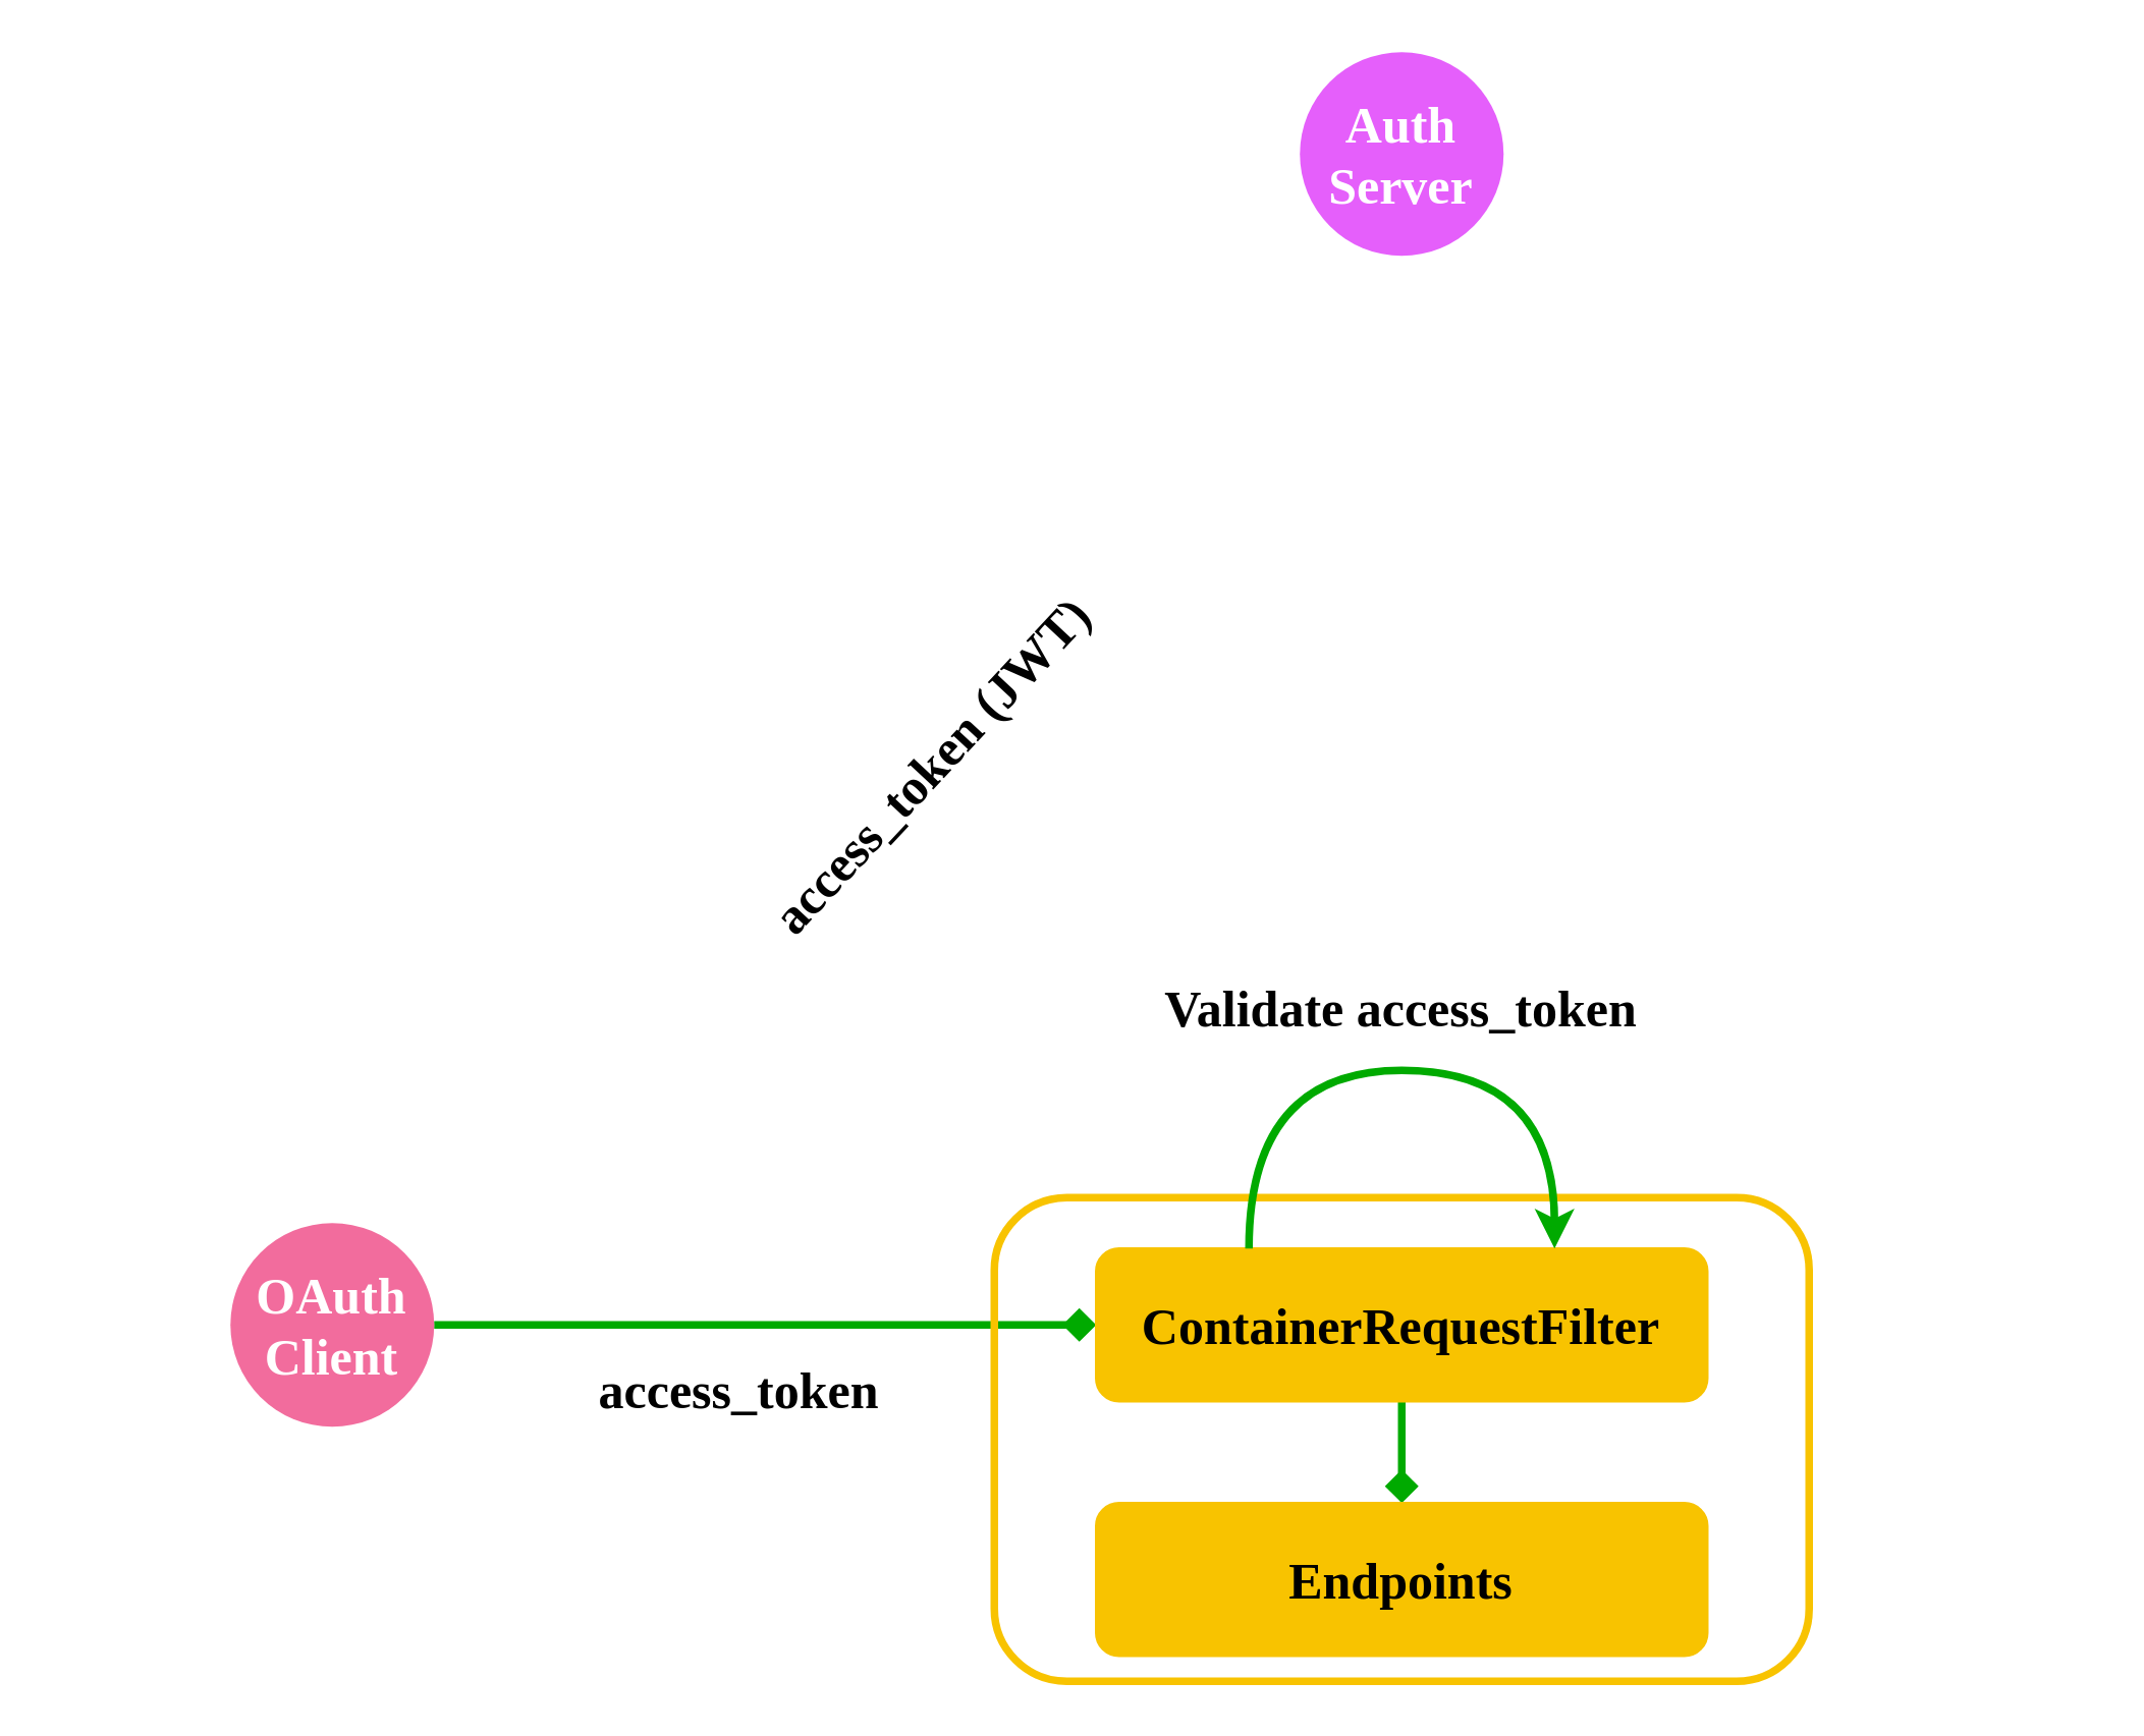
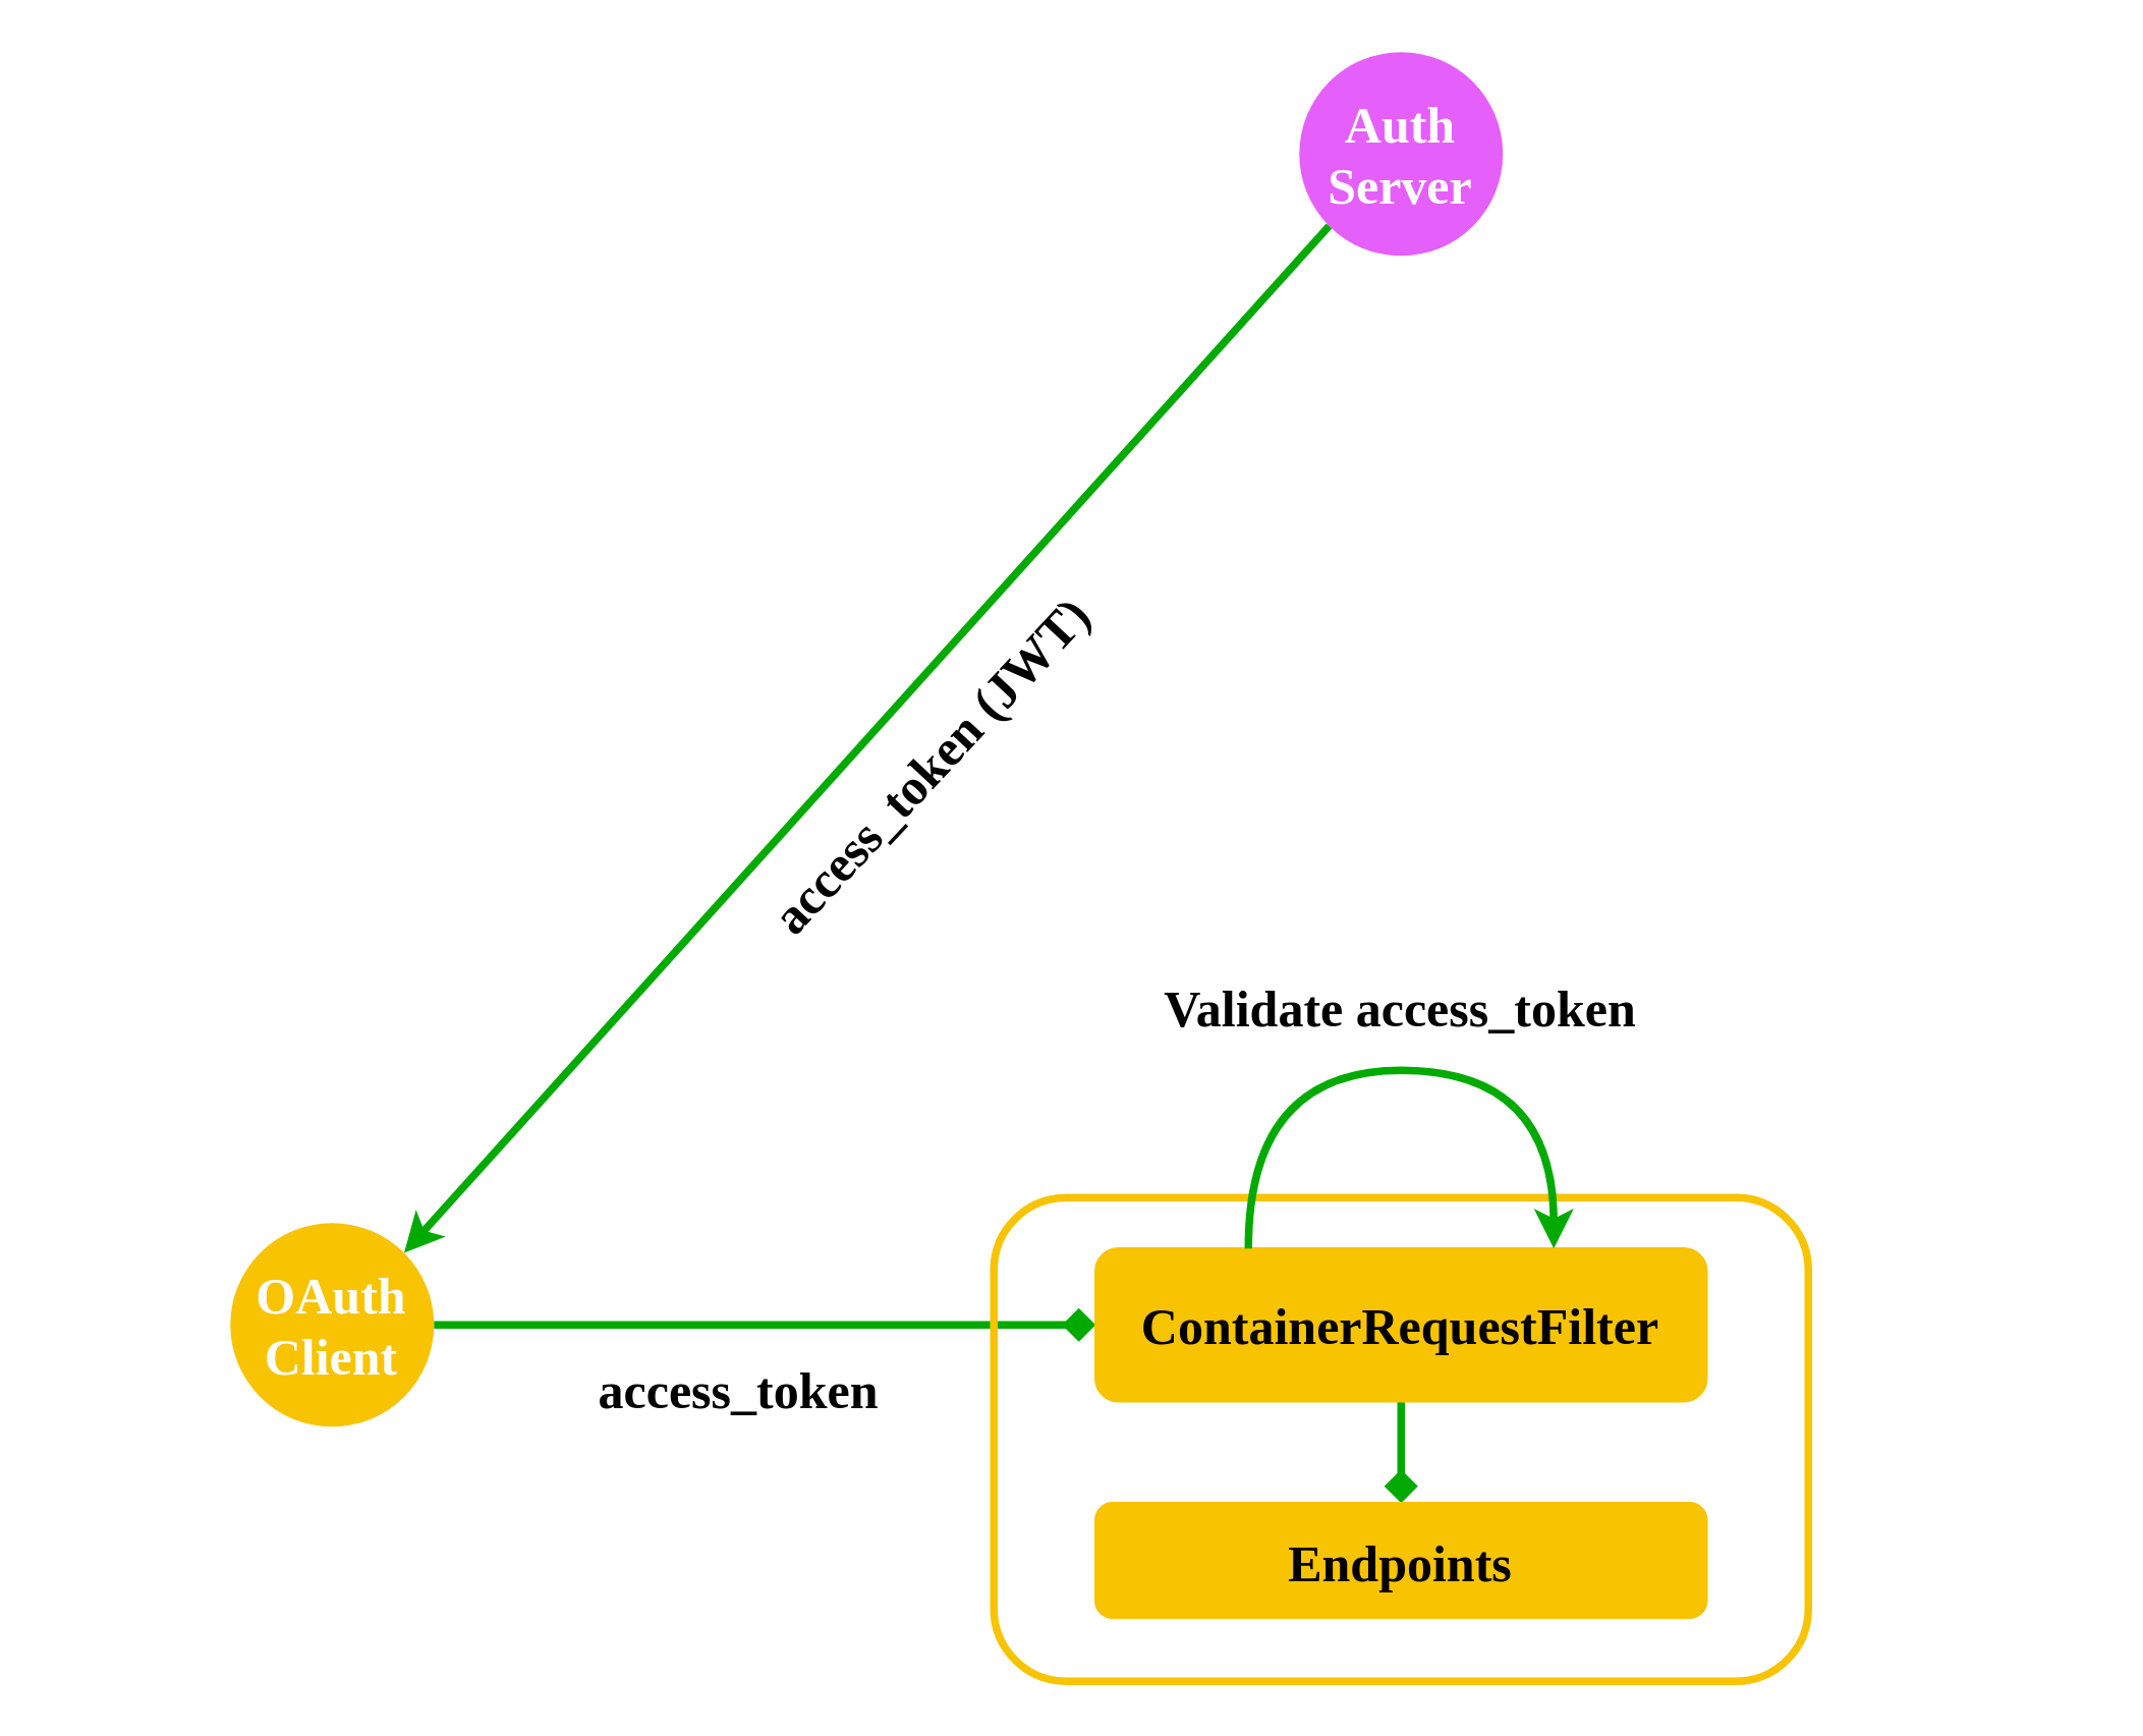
  <mxCell id="0" />
  <mxCell id="1" parent="0" />
  <mxCell id="2" style="edgeStyle=orthogonalEdgeStyle;rounded=0;orthogonalLoop=1;jettySize=auto;html=1;exitX=1;exitY=0.5;exitDx=0;exitDy=0;entryX=0;entryY=0.5;entryDx=0;entryDy=0;strokeWidth=3;strokeColor=#00AA00;fontStyle=1;endArrow=diamond;" parent="1" source="3" target="9" edge="1"><mxGeometry relative="1" as="geometry" /></mxCell>
- <mxCell id="3" value="&lt;font face=&quot;Ubuntu&quot; color=&quot;#ffffff&quot;&gt;&lt;span style=&quot;font-size: 20px;&quot;&gt;&lt;span&gt;OAuth&lt;br&gt;Client&lt;br&gt;&lt;/span&gt;&lt;/span&gt;&lt;/font&gt;" style="ellipse;whiteSpace=wrap;html=1;aspect=fixed;strokeColor=none;fillColor=#F26C9D;fontStyle=1" parent="1" vertex="1"><mxGeometry x="90" y="480" width="80" height="80" as="geometry" /></mxCell>
+ <mxCell id="3" value="&lt;font face=&quot;Ubuntu&quot; color=&quot;#ffffff&quot;&gt;&lt;span style=&quot;font-size: 20px;&quot;&gt;&lt;span&gt;OAuth&lt;br&gt;Client&lt;br&gt;&lt;/span&gt;&lt;/span&gt;&lt;/font&gt;" style="ellipse;whiteSpace=wrap;html=1;aspect=fixed;strokeColor=none;fillColor=#f8c300;fontStyle=1;" parent="1" vertex="1"><mxGeometry x="90" y="480" width="80" height="80" as="geometry" /></mxCell>
  <mxCell id="4" value="" style="rounded=1;whiteSpace=wrap;html=1;fillColor=none;strokeWidth=3;strokeColor=#F8C300;fontStyle=1" parent="1" vertex="1"><mxGeometry x="390" y="470" width="320" height="190" as="geometry" /></mxCell>
  <mxCell id="5" value="&lt;font face=&quot;Ubuntu&quot; color=&quot;#ffffff&quot;&gt;&lt;span style=&quot;font-size: 20px;&quot;&gt;&lt;span&gt;Auth&lt;br&gt;Server&lt;br&gt;&lt;/span&gt;&lt;/span&gt;&lt;/font&gt;" style="ellipse;whiteSpace=wrap;html=1;aspect=fixed;strokeColor=none;fillColor=#E55FFB;fontStyle=1" parent="1" vertex="1"><mxGeometry x="510" y="20" width="80" height="80" as="geometry" /></mxCell>
+ <mxCell id="6" style="rounded=0;orthogonalLoop=1;jettySize=auto;html=1;exitX=1;exitY=0;exitDx=0;exitDy=0;entryX=0;entryY=1;entryDx=0;entryDy=0;strokeWidth=3;startArrow=classic;startFill=1;strokeColor=#00aa00;endArrow=none;endFill=0;fontStyle=1" parent="1" edge="1" target="5" source="3"><mxGeometry relative="1" as="geometry"><mxPoint x="161.76" y="497.6" as="sourcePoint" /><mxPoint x="531.76" y="96.16" as="targetPoint" /></mxGeometry></mxCell>
  <mxCell id="7" value="access_token (JWT)" style="text;html=1;strokeColor=none;fillColor=none;align=center;verticalAlign=middle;whiteSpace=wrap;rounded=0;rotation=313;fontFamily=Ubuntu;fontStyle=1;fontSize=20;" parent="1" vertex="1"><mxGeometry x="95" y="285" width="540" height="30" as="geometry" /></mxCell>
  <mxCell id="8" style="edgeStyle=orthogonalEdgeStyle;rounded=0;orthogonalLoop=1;jettySize=auto;html=1;exitX=0.5;exitY=1;exitDx=0;exitDy=0;entryX=0.5;entryY=0;entryDx=0;entryDy=0;strokeColor=#00AA00;strokeWidth=3;fontStyle=1;endArrow=diamond;" parent="1" source="9" target="10" edge="1"><mxGeometry relative="1" as="geometry" /></mxCell>
  <mxCell id="9" value="&lt;font style=&quot;font-size: 20px;&quot; face=&quot;Ubuntu&quot;&gt;&lt;span&gt;ContainerRequestFilter&lt;/span&gt;&lt;/font&gt;" style="rounded=1;whiteSpace=wrap;html=1;fillColor=#F8C300;strokeColor=#F8C300;fontStyle=1" parent="1" vertex="1"><mxGeometry x="430" y="490" width="240" height="60" as="geometry" /></mxCell>
- <mxCell id="10" value="&lt;font style=&quot;font-size: 20px;&quot; face=&quot;Ubuntu&quot;&gt;&lt;span&gt;Endpoints&lt;/span&gt;&lt;/font&gt;" style="rounded=1;whiteSpace=wrap;html=1;fillColor=#F8C300;strokeColor=#F8C300;fontStyle=1" parent="1" vertex="1"><mxGeometry x="430" y="590" width="240" height="60" as="geometry" /></mxCell>
+ <mxCell id="10" value="&lt;font style=&quot;font-size: 20px;&quot; face=&quot;Ubuntu&quot;&gt;&lt;span&gt;Endpoints&lt;/span&gt;&lt;/font&gt;" style="rounded=1;whiteSpace=wrap;html=1;fillColor=#F8C300;strokeColor=#F8C300;fontStyle=1" parent="1" vertex="1"><mxGeometry x="430" y="590" width="240" height="45" as="geometry" /></mxCell>
  <mxCell id="11" value="access_token" style="text;html=1;strokeColor=none;fillColor=none;align=center;verticalAlign=middle;whiteSpace=wrap;rounded=0;rotation=0;fontFamily=Ubuntu;fontStyle=1;fontSize=20;" parent="1" vertex="1"><mxGeometry x="20" y="530" width="540" height="30" as="geometry" /></mxCell>
  <mxCell id="12" style="edgeStyle=orthogonalEdgeStyle;rounded=0;orthogonalLoop=1;jettySize=auto;html=1;exitX=0.25;exitY=0;exitDx=0;exitDy=0;entryX=0.75;entryY=0;entryDx=0;entryDy=0;curved=1;strokeWidth=3;strokeColor=#00aa00;fontStyle=1" parent="1" source="9" target="9" edge="1"><mxGeometry relative="1" as="geometry"><Array as="points"><mxPoint x="490" y="420" /><mxPoint x="610" y="420" /></Array></mxGeometry></mxCell>
  <mxCell id="13" value="Validate access_token" style="text;html=1;strokeColor=none;fillColor=none;align=center;verticalAlign=middle;whiteSpace=wrap;rounded=0;rotation=0;fontFamily=Ubuntu;fontStyle=1;fontSize=20;" parent="1" vertex="1"><mxGeometry x="280" y="380" width="540" height="30" as="geometry" /></mxCell>
